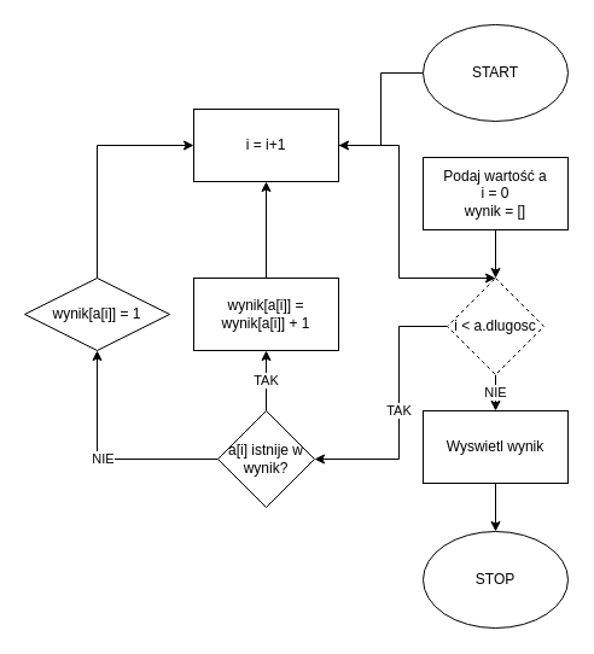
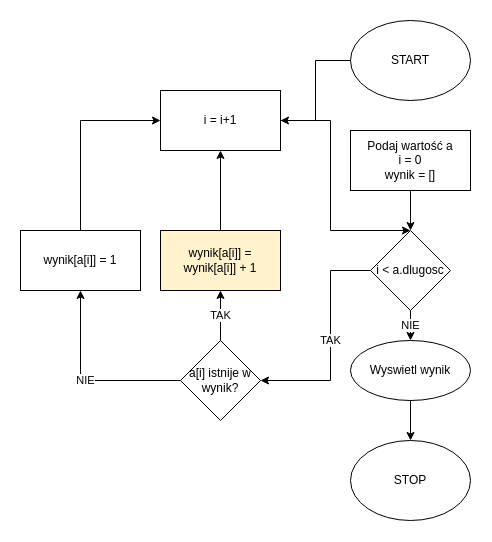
  <mxCell id="0" />
  <mxCell id="1" parent="0" />
  <mxCell id="2" value="" style="edgeStyle=orthogonalEdgeStyle;rounded=0;orthogonalLoop=1;jettySize=auto;html=1;" edge="1" parent="1" source="3" target="20"><mxGeometry relative="1" as="geometry" /></mxCell>
  <mxCell id="3" value="START" style="ellipse;whiteSpace=wrap;html=1;" vertex="1" parent="1"><mxGeometry x="350" y="20" width="120" height="80" as="geometry" /></mxCell>
  <mxCell id="4" value="STOP" style="ellipse;whiteSpace=wrap;html=1;" vertex="1" parent="1"><mxGeometry x="350" y="440" width="120" height="80" as="geometry" /></mxCell>
  <mxCell id="5" value="" style="edgeStyle=orthogonalEdgeStyle;rounded=0;orthogonalLoop=1;jettySize=auto;html=1;" edge="1" parent="1" source="6" target="9"><mxGeometry relative="1" as="geometry" /></mxCell>
  <mxCell id="6" value="Podaj wartość a&lt;br&gt;i = 0&lt;br&gt;wynik = []" style="rounded=0;whiteSpace=wrap;html=1;" vertex="1" parent="1"><mxGeometry x="350" y="130" width="120" height="60" as="geometry" /></mxCell>
  <mxCell id="7" value="NIE" style="edgeStyle=orthogonalEdgeStyle;rounded=0;orthogonalLoop=1;jettySize=auto;html=1;" edge="1" parent="1" source="9" target="11"><mxGeometry relative="1" as="geometry" /></mxCell>
  <mxCell id="8" value="TAK" style="edgeStyle=orthogonalEdgeStyle;rounded=0;orthogonalLoop=1;jettySize=auto;html=1;" edge="1" parent="1" source="9" target="14"><mxGeometry relative="1" as="geometry"><Array as="points"><mxPoint x="330" y="270" /><mxPoint x="330" y="380" /></Array></mxGeometry></mxCell>
- <mxCell id="9" value="i &amp;lt; a.dlugosc" style="rhombus;whiteSpace=wrap;html=1;dashed=1;" vertex="1" parent="1"><mxGeometry x="370" y="230" width="80" height="80" as="geometry" /></mxCell>
+ <mxCell id="9" value="i &amp;lt; a.dlugosc" style="rhombus;whiteSpace=wrap;html=1;" vertex="1" parent="1"><mxGeometry x="370" y="230" width="80" height="80" as="geometry" /></mxCell>
  <mxCell id="10" value="" style="edgeStyle=orthogonalEdgeStyle;rounded=0;orthogonalLoop=1;jettySize=auto;html=1;" edge="1" parent="1" source="11" target="4"><mxGeometry relative="1" as="geometry" /></mxCell>
- <mxCell id="11" value="Wyswietl wynik" style="rounded=0;whiteSpace=wrap;html=1;" vertex="1" parent="1"><mxGeometry x="350" y="340" width="120" height="60" as="geometry" /></mxCell>
+ <mxCell id="11" value="Wyswietl wynik" style="ellipse;whiteSpace=wrap;html=1;" vertex="1" parent="1"><mxGeometry x="350" y="340" width="120" height="60" as="geometry" /></mxCell>
  <mxCell id="12" value="NIE" style="edgeStyle=orthogonalEdgeStyle;rounded=0;orthogonalLoop=1;jettySize=auto;html=1;" edge="1" parent="1" source="14" target="16"><mxGeometry relative="1" as="geometry" /></mxCell>
  <mxCell id="13" value="TAK" style="edgeStyle=orthogonalEdgeStyle;rounded=0;orthogonalLoop=1;jettySize=auto;html=1;" edge="1" parent="1" source="14" target="18"><mxGeometry relative="1" as="geometry" /></mxCell>
  <mxCell id="14" value="a[i] istnije w wynik?" style="rhombus;whiteSpace=wrap;html=1;" vertex="1" parent="1"><mxGeometry x="180" y="340" width="80" height="80" as="geometry" /></mxCell>
  <mxCell id="15" style="edgeStyle=orthogonalEdgeStyle;rounded=0;orthogonalLoop=1;jettySize=auto;html=1;exitX=0.5;exitY=0;exitDx=0;exitDy=0;entryX=0;entryY=0.5;entryDx=0;entryDy=0;" edge="1" parent="1" source="16" target="20"><mxGeometry relative="1" as="geometry" /></mxCell>
- <mxCell id="16" value="wynik[a[i]] = 1" style="rhombus;whiteSpace=wrap;html=1;" vertex="1" parent="1"><mxGeometry x="20" y="230" width="120" height="60" as="geometry" /></mxCell>
+ <mxCell id="16" value="wynik[a[i]] = 1" style="whiteSpace=wrap;html=1;" vertex="1" parent="1"><mxGeometry x="20" y="230" width="120" height="60" as="geometry" /></mxCell>
  <mxCell id="17" value="" style="edgeStyle=orthogonalEdgeStyle;rounded=0;orthogonalLoop=1;jettySize=auto;html=1;" edge="1" parent="1" source="18" target="20"><mxGeometry relative="1" as="geometry" /></mxCell>
- <mxCell id="18" value="wynik[a[i]] = wynik[a[i]] + 1" style="whiteSpace=wrap;html=1;" vertex="1" parent="1"><mxGeometry x="160" y="230" width="120" height="60" as="geometry" /></mxCell>
+ <mxCell id="18" value="wynik[a[i]] = wynik[a[i]] + 1" style="whiteSpace=wrap;html=1;fillColor=#fff2cc;" vertex="1" parent="1"><mxGeometry x="160" y="230" width="120" height="60" as="geometry" /></mxCell>
  <mxCell id="19" style="edgeStyle=orthogonalEdgeStyle;rounded=0;orthogonalLoop=1;jettySize=auto;html=1;exitX=1;exitY=0.5;exitDx=0;exitDy=0;entryX=0.5;entryY=0;entryDx=0;entryDy=0;" edge="1" parent="1" source="20" target="9"><mxGeometry relative="1" as="geometry"><Array as="points"><mxPoint x="330" y="120" /><mxPoint x="330" y="230" /></Array></mxGeometry></mxCell>
  <mxCell id="20" value="i = i+1" style="whiteSpace=wrap;html=1;" vertex="1" parent="1"><mxGeometry x="160" y="90" width="120" height="60" as="geometry" /></mxCell>
